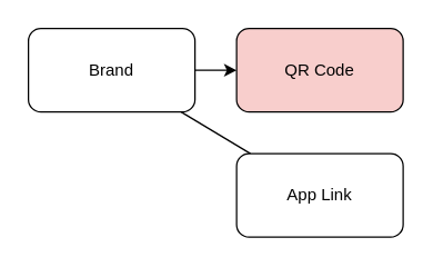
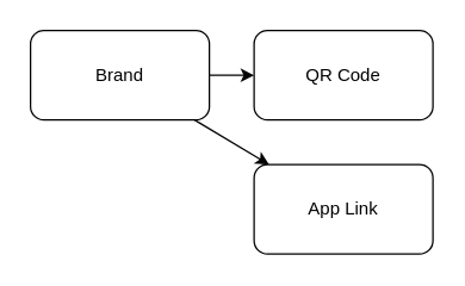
  <mxCell id="0" />
  <mxCell id="1" parent="0" />
  <mxCell id="2" value="" style="edgeStyle=none;html=1;" edge="1" parent="1" source="4" target="5"><mxGeometry relative="1" as="geometry" /></mxCell>
- <mxCell id="3" value="" style="edgeStyle=none;html=1;endArrow=none;" edge="1" parent="1" source="4" target="6"><mxGeometry relative="1" as="geometry" /></mxCell>
+ <mxCell id="3" value="" style="edgeStyle=none;html=1;" edge="1" parent="1" source="4" target="6"><mxGeometry relative="1" as="geometry" /></mxCell>
  <mxCell id="4" value="Brand" style="rounded=1;whiteSpace=wrap;html=1;" vertex="1" parent="1"><mxGeometry x="20" y="20" width="120" height="60" as="geometry" /></mxCell>
- <mxCell id="5" value="QR Code" style="rounded=1;whiteSpace=wrap;html=1;fillColor=#f8cecc;" vertex="1" parent="1"><mxGeometry x="170" y="20" width="120" height="60" as="geometry" /></mxCell>
+ <mxCell id="5" value="QR Code" style="rounded=1;whiteSpace=wrap;html=1;" vertex="1" parent="1"><mxGeometry x="170" y="20" width="120" height="60" as="geometry" /></mxCell>
  <mxCell id="6" value="App Link" style="rounded=1;whiteSpace=wrap;html=1;" vertex="1" parent="1"><mxGeometry x="170" y="110" width="120" height="60" as="geometry" /></mxCell>
